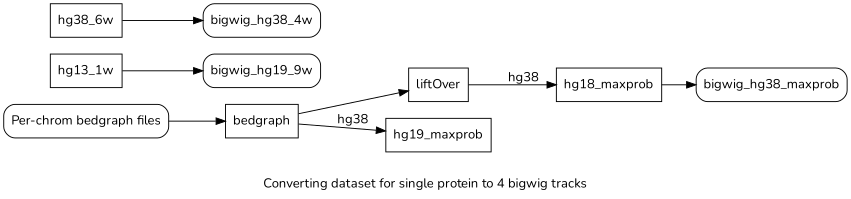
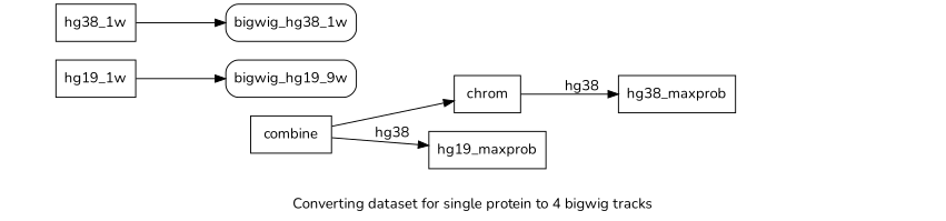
  digraph {
    fontname=Nunito
    label="Converting dataset for single protein to 4 bigwig tracks"
    rankdir=LR
    node [fontname=Nunito shape=box]
    edge [fontname=Nunito]
-   n1 [label="Per-chrom bedgraph files" style=rounded]
-   combine [label=bedgraph]
-   n3 [label=liftOver]
+   combine
+   n3 [label=chrom]
    hg19_maxprob
    n5 [label=bigwig_hg19_9w style=rounded]
-   bigwig_hg38_1w [style=rounded label=bigwig_hg38_4w]
-   bigwig_hg38_maxprob [style=rounded]
-   hg38_maxprob [label=hg18_maxprob]
-   hg19_1w [label=hg13_1w]
-   hg38_1w [label=hg38_6w]
-   n1 -> combine
+   bigwig_hg38_1w [style=rounded]
+   hg38_maxprob
+   hg19_1w
+   hg38_1w
    combine -> n3
    combine -> hg19_maxprob [label=hg38]
    n3 -> hg38_maxprob [label=hg38]
-   hg38_maxprob -> bigwig_hg38_maxprob
    hg19_1w -> n5
    hg38_1w -> bigwig_hg38_1w
  }
